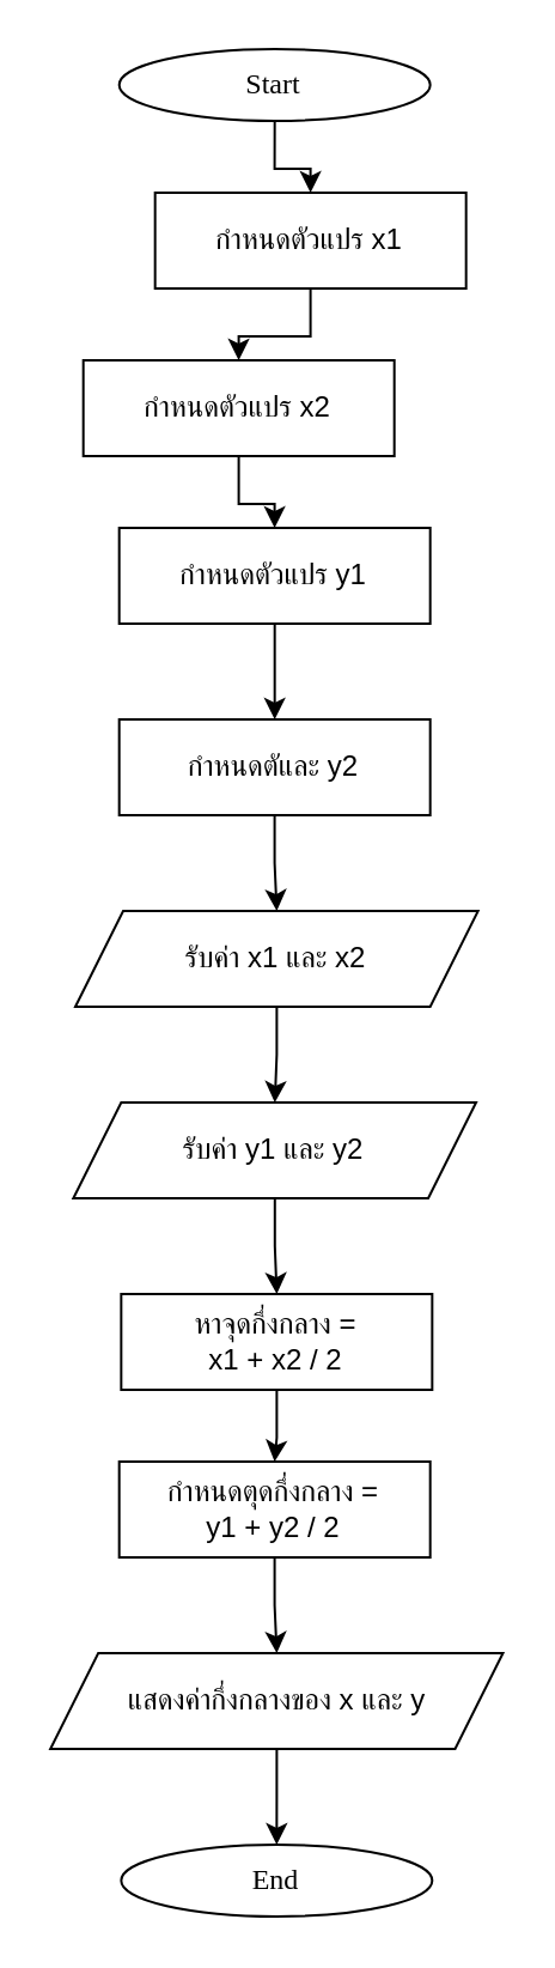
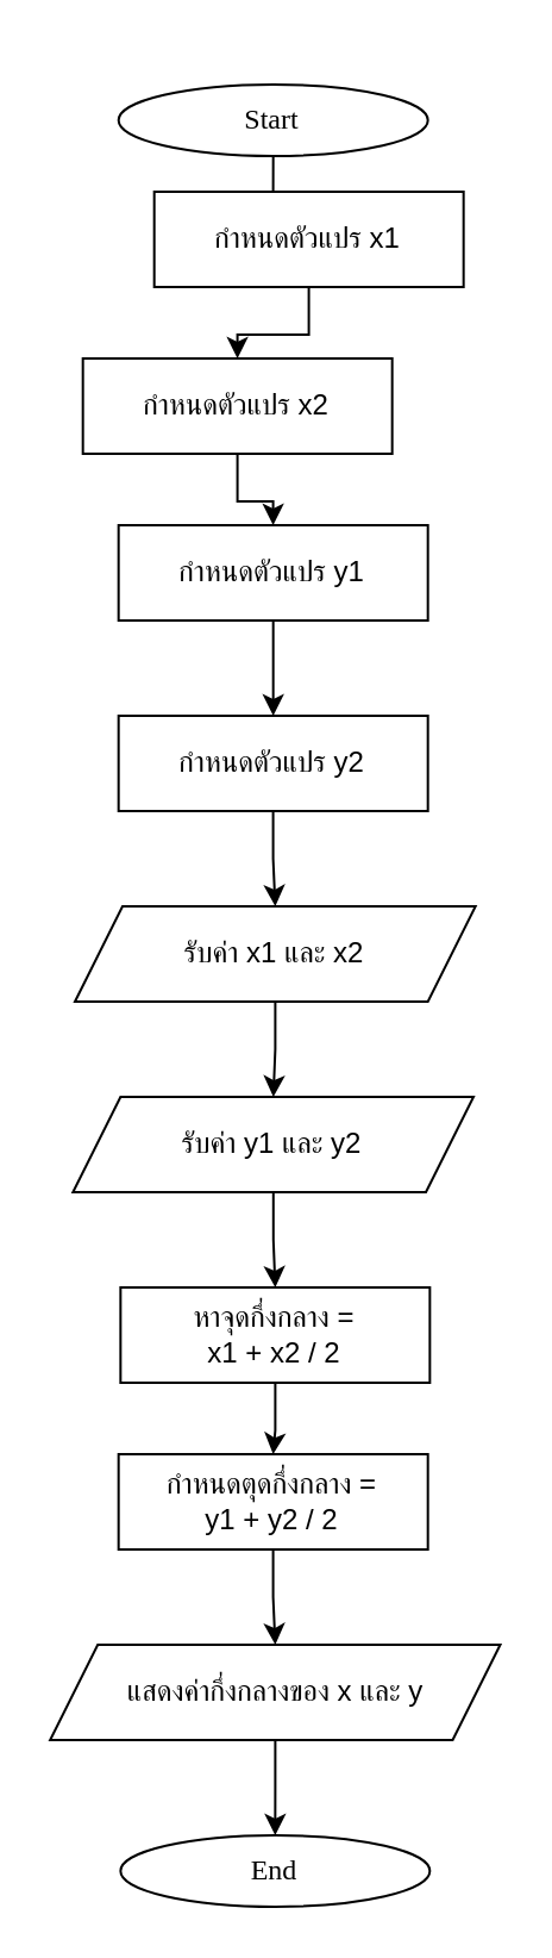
  <mxCell id="0" />
  <mxCell id="1" parent="0" />
  <mxCell id="2" value="" style="edgeStyle=orthogonalEdgeStyle;rounded=0;orthogonalLoop=1;jettySize=auto;html=1;" parent="1" source="3" target="5" edge="1"><mxGeometry relative="1" as="geometry" /></mxCell>
- <mxCell id="3" value="&lt;font data-font-src=&quot;https://fonts.googleapis.com/css?family=Sarabun&quot; face=&quot;Sarabun&quot;&gt;Start&lt;/font&gt;" style="ellipse;whiteSpace=wrap;html=1;" parent="1" vertex="1"><mxGeometry x="49.34" y="20" width="130" height="30" as="geometry" /></mxCell>
+ <mxCell id="3" value="&lt;font data-font-src=&quot;https://fonts.googleapis.com/css?family=Sarabun&quot; face=&quot;Sarabun&quot;&gt;Start&lt;/font&gt;" style="ellipse;whiteSpace=wrap;html=1;" parent="1" vertex="1"><mxGeometry x="49.34" y="35" width="130" height="30" as="geometry" /></mxCell>
  <mxCell id="4" value="" style="edgeStyle=orthogonalEdgeStyle;rounded=0;orthogonalLoop=1;jettySize=auto;html=1;" parent="1" source="5" target="8" edge="1"><mxGeometry relative="1" as="geometry" /></mxCell>
  <mxCell id="5" value="กำหนดตัวแปร x1" style="rounded=0;whiteSpace=wrap;html=1;" parent="1" vertex="1"><mxGeometry x="64.34" y="80" width="130" height="40" as="geometry" /></mxCell>
  <mxCell id="6" value="&lt;font data-font-src=&quot;https://fonts.googleapis.com/css?family=Sarabun&quot; face=&quot;Sarabun&quot;&gt;End&lt;/font&gt;" style="ellipse;whiteSpace=wrap;html=1;" parent="1" vertex="1"><mxGeometry x="50.17" y="770" width="130" height="30" as="geometry" /></mxCell>
  <mxCell id="7" value="" style="edgeStyle=orthogonalEdgeStyle;rounded=0;orthogonalLoop=1;jettySize=auto;html=1;" parent="1" source="8" target="10" edge="1"><mxGeometry relative="1" as="geometry" /></mxCell>
  <mxCell id="8" value="กำหนดตัวแปร x2" style="rounded=0;whiteSpace=wrap;html=1;" parent="1" vertex="1"><mxGeometry x="34.34" y="150" width="130" height="40" as="geometry" /></mxCell>
  <mxCell id="9" value="" style="edgeStyle=orthogonalEdgeStyle;rounded=0;orthogonalLoop=1;jettySize=auto;html=1;" parent="1" source="10" target="12" edge="1"><mxGeometry relative="1" as="geometry" /></mxCell>
  <mxCell id="10" value="กำหนดตัวแปร y1" style="rounded=0;whiteSpace=wrap;html=1;" parent="1" vertex="1"><mxGeometry x="49.34" y="220" width="130" height="40" as="geometry" /></mxCell>
  <mxCell id="11" value="" style="edgeStyle=orthogonalEdgeStyle;rounded=0;orthogonalLoop=1;jettySize=auto;html=1;" parent="1" source="12" target="14" edge="1"><mxGeometry relative="1" as="geometry" /></mxCell>
- <mxCell id="12" value="กำหนดตัและ y2" style="rounded=0;whiteSpace=wrap;html=1;" parent="1" vertex="1"><mxGeometry x="49.34" y="300" width="130" height="40" as="geometry" /></mxCell>
+ <mxCell id="12" value="กำหนดตัวแปร y2" style="rounded=0;whiteSpace=wrap;html=1;" parent="1" vertex="1"><mxGeometry x="49.34" y="300" width="130" height="40" as="geometry" /></mxCell>
  <mxCell id="13" value="" style="edgeStyle=orthogonalEdgeStyle;rounded=0;orthogonalLoop=1;jettySize=auto;html=1;" parent="1" source="14" target="16" edge="1"><mxGeometry relative="1" as="geometry" /></mxCell>
  <mxCell id="14" value="รับค่า x1 และ x2" style="shape=parallelogram;perimeter=parallelogramPerimeter;whiteSpace=wrap;html=1;fixedSize=1;" parent="1" vertex="1"><mxGeometry x="31" y="380" width="168.34" height="40" as="geometry" /></mxCell>
  <mxCell id="15" value="" style="edgeStyle=orthogonalEdgeStyle;rounded=0;orthogonalLoop=1;jettySize=auto;html=1;" parent="1" source="16" target="18" edge="1"><mxGeometry relative="1" as="geometry" /></mxCell>
  <mxCell id="16" value="รับค่า y1 และ y2" style="shape=parallelogram;perimeter=parallelogramPerimeter;whiteSpace=wrap;html=1;fixedSize=1;" parent="1" vertex="1"><mxGeometry x="30.17" y="460" width="168.34" height="40" as="geometry" /></mxCell>
  <mxCell id="17" value="" style="edgeStyle=orthogonalEdgeStyle;rounded=0;orthogonalLoop=1;jettySize=auto;html=1;" parent="1" source="18" target="20" edge="1"><mxGeometry relative="1" as="geometry" /></mxCell>
  <mxCell id="18" value="&lt;div&gt;หาจุดกึ่งกลาง =&lt;/div&gt;x1 + x2 / 2" style="rounded=0;whiteSpace=wrap;html=1;" parent="1" vertex="1"><mxGeometry x="50.17" y="540" width="130" height="40" as="geometry" /></mxCell>
  <mxCell id="19" value="" style="edgeStyle=orthogonalEdgeStyle;rounded=0;orthogonalLoop=1;jettySize=auto;html=1;" parent="1" source="20" target="22" edge="1"><mxGeometry relative="1" as="geometry" /></mxCell>
  <mxCell id="20" value="&lt;div&gt;กำหนดตุดกึ่งกลาง =&lt;/div&gt;y1 + y2 / 2" style="rounded=0;whiteSpace=wrap;html=1;" parent="1" vertex="1"><mxGeometry x="49.34" y="610" width="130" height="40" as="geometry" /></mxCell>
  <mxCell id="21" value="" style="edgeStyle=orthogonalEdgeStyle;rounded=0;orthogonalLoop=1;jettySize=auto;html=1;" parent="1" source="22" target="6" edge="1"><mxGeometry relative="1" as="geometry" /></mxCell>
  <mxCell id="22" value="แสดงค่ากึ่งกลางของ x และ y" style="shape=parallelogram;perimeter=parallelogramPerimeter;whiteSpace=wrap;html=1;fixedSize=1;" parent="1" vertex="1"><mxGeometry x="20.58" y="690" width="189.17" height="40" as="geometry" /></mxCell>
